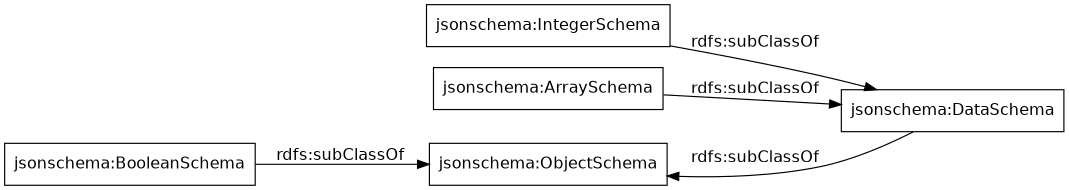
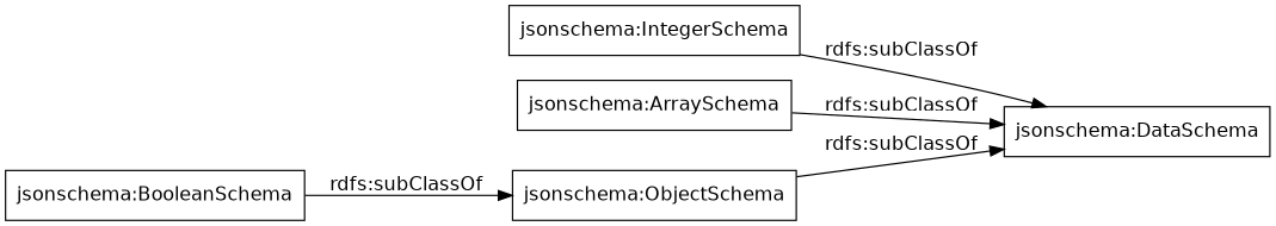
  digraph {
    fontname="DejaVu Sans"
    rankdir=LR
    node [color=black fontname="DejaVu Sans" shape=rectangle]
    edge [fontname="DejaVu Sans"]
    "jsonschema:ObjectSchema"
    "jsonschema:DataSchema"
    "jsonschema:IntegerSchema"
    "jsonschema:BooleanSchema"
    "jsonschema:ArraySchema"
-   "jsonschema:DataSchema" -> "jsonschema:ObjectSchema" [label="rdfs:subClassOf"]
+   "jsonschema:ObjectSchema" -> "jsonschema:DataSchema" [label="rdfs:subClassOf"]
    "jsonschema:IntegerSchema" -> "jsonschema:DataSchema" [label="rdfs:subClassOf"]
    "jsonschema:BooleanSchema" -> "jsonschema:ObjectSchema" [label="rdfs:subClassOf"]
    "jsonschema:ArraySchema" -> "jsonschema:DataSchema" [label="rdfs:subClassOf"]
  }
